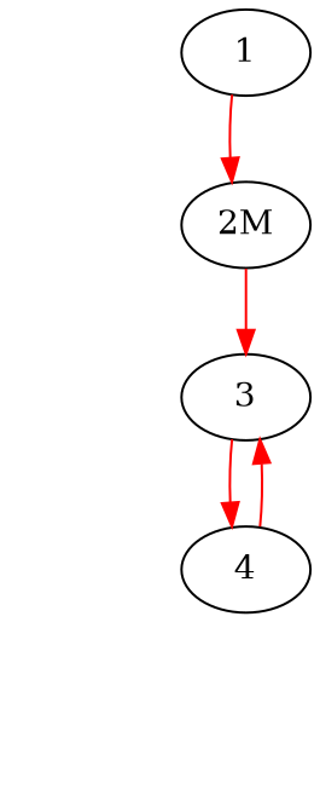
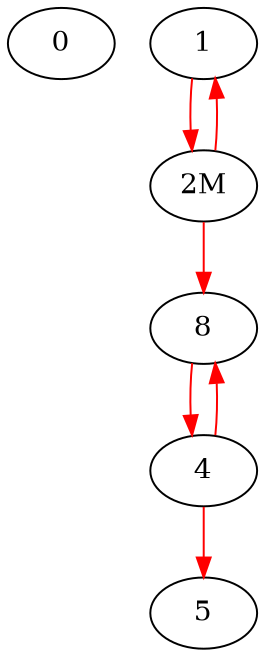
  digraph {
    edge [color=red]
+   0
    1
    "2M"
-   3
+   3 [label=8]
    4
+   5
    1 -> "2M"
+   "2M" -> 1
    "2M" -> 3
    3 -> 4
    4 -> 3
+   4 -> 5
  }
